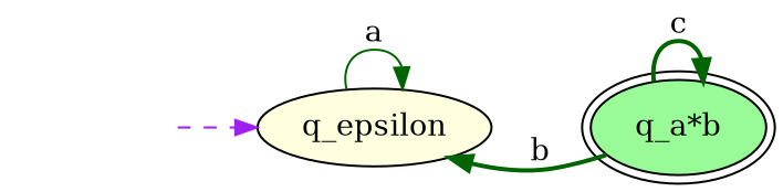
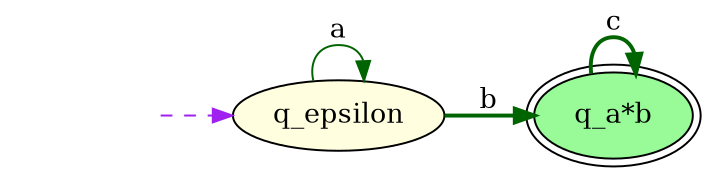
  digraph {
    rankdir=LR
    node [style=filled]
    edge [color=darkgreen style=bold]
    n1 [label=q_epsilon fillcolor=lightyellow]
    n2 [label="q_a*b" peripheries=2 fillcolor=palegreen]
    start0 [style=invis]
    n1 -> n1 [label=a style=solid]
-   n2 -> n1 [label=b]
+   n1 -> n2 [label=b]
    n2 -> n2 [label=c]
    start0 -> n1 [color=purple style=dashed]
  }
